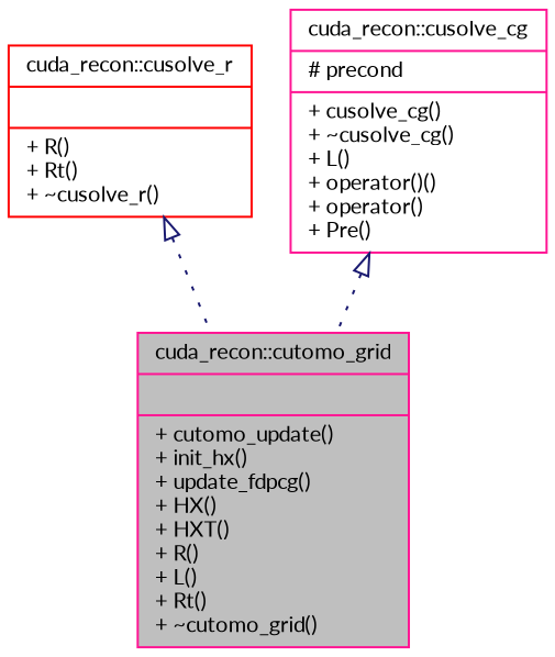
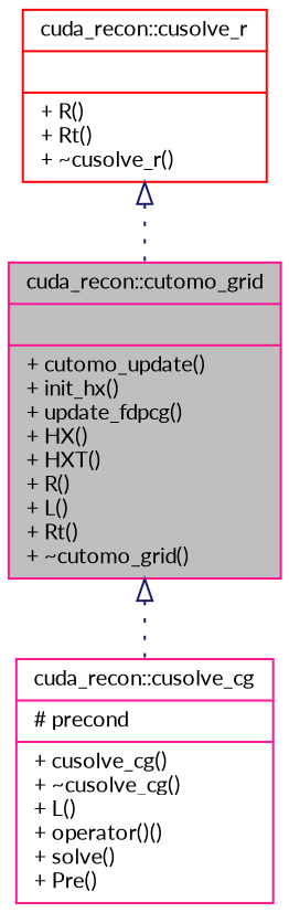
  digraph {
    fontname=Lato
    node [color=deeppink fontname=Lato fontsize=10 shape=record]
    edge [arrowtail=onormal color=midnightblue dir=back fontname=Lato fontsize=10 labelfontname=Helvetica labelfontsize=10 style=dotted]
    n1 [fillcolor=grey75 fontcolor=black height=0.2 label="{cuda_recon::cutomo_grid\n||+ cutomo_update()\l+ init_hx()\l+ update_fdpcg()\l+ HX()\l+ HXT()\l+ R()\l+ L()\l+ Rt()\l+ ~cutomo_grid()\l}" style=filled width=0.4]
    n2 [color=red height=0.2 label="{cuda_recon::cusolve_r\n||+ R()\l+ Rt()\l+ ~cusolve_r()\l}" width=0.4]
-   n3 [height=0.2 label="{cuda_recon::cusolve_cg\n|# precond\l|+ cusolve_cg()\l+ ~cusolve_cg()\l+ L()\l+ operator()()\l+ operator()\l+ Pre()\l}" width=0.4]
+   n3 [height=0.2 label="{cuda_recon::cusolve_cg\n|# precond\l|+ cusolve_cg()\l+ ~cusolve_cg()\l+ L()\l+ operator()()\l+ solve()\l+ Pre()\l}" width=0.4]
    n2 -> n1
-   n3 -> n1
+   n1 -> n3
  }
